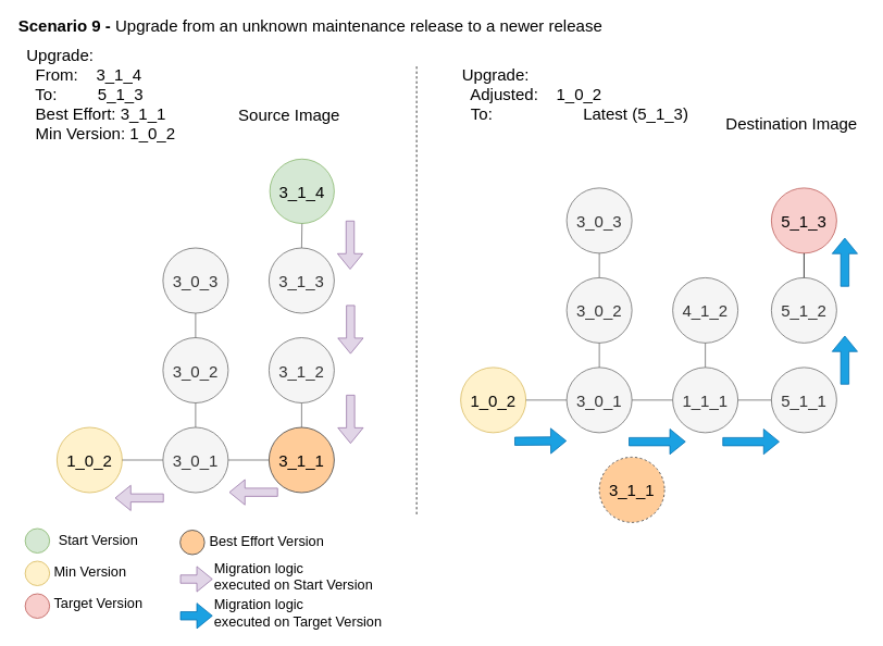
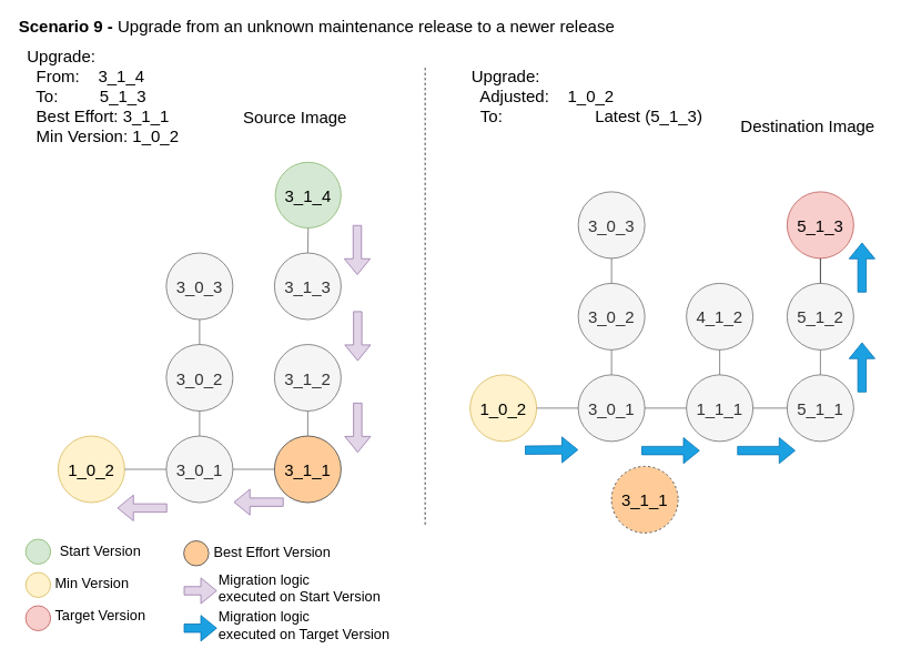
  <mxCell id="0" />
  <mxCell id="1" parent="0" />
  <mxCell id="2" value="&lt;font style=&quot;font-size: 20px&quot;&gt;1_0_2&lt;/font&gt;" style="ellipse;whiteSpace=wrap;html=1;aspect=fixed;shadow=0;fillColor=#fff2cc;strokeColor=#d6b656;" parent="1" vertex="1"><mxGeometry x="69" y="523.5" width="80" height="80" as="geometry" /></mxCell>
  <mxCell id="3" value="&lt;font style=&quot;font-size: 20px&quot;&gt;3_0_1&lt;/font&gt;" style="ellipse;whiteSpace=wrap;html=1;aspect=fixed;shadow=0;fillColor=#f5f5f5;strokeColor=#666666;fontColor=#333333;" parent="1" vertex="1"><mxGeometry x="199" y="523.5" width="80" height="80" as="geometry" /></mxCell>
  <mxCell id="4" value="&lt;font style=&quot;font-size: 20px&quot;&gt;3_1_1&lt;/font&gt;" style="ellipse;whiteSpace=wrap;html=1;aspect=fixed;shadow=0;fillColor=#ffcc99;strokeColor=#36393d;" parent="1" vertex="1"><mxGeometry x="329" y="523.5" width="80" height="80" as="geometry" /></mxCell>
  <mxCell id="5" value="&lt;font style=&quot;font-size: 20px&quot;&gt;3_0_2&lt;/font&gt;" style="ellipse;whiteSpace=wrap;html=1;aspect=fixed;shadow=0;fillColor=#f5f5f5;strokeColor=#666666;fontColor=#333333;" parent="1" vertex="1"><mxGeometry x="199" y="413.5" width="80" height="80" as="geometry" /></mxCell>
  <mxCell id="6" value="&lt;font style=&quot;font-size: 20px&quot;&gt;3_0_3&lt;/font&gt;" style="ellipse;whiteSpace=wrap;html=1;aspect=fixed;shadow=0;fillColor=#f5f5f5;strokeColor=#666666;fontColor=#333333;" parent="1" vertex="1"><mxGeometry x="199" y="303.5" width="80" height="80" as="geometry" /></mxCell>
  <mxCell id="7" value="&lt;font style=&quot;font-size: 20px&quot;&gt;3_1_2&lt;/font&gt;" style="ellipse;whiteSpace=wrap;html=1;aspect=fixed;shadow=0;fillColor=#f5f5f5;strokeColor=#666666;fontColor=#333333;" parent="1" vertex="1"><mxGeometry x="329" y="413.5" width="80" height="80" as="geometry" /></mxCell>
  <mxCell id="8" value="&lt;font style=&quot;font-size: 20px&quot;&gt;3_1_3&lt;/font&gt;" style="ellipse;whiteSpace=wrap;html=1;aspect=fixed;shadow=0;fillColor=#f5f5f5;strokeColor=#666666;fontColor=#333333;" parent="1" vertex="1"><mxGeometry x="329" y="303.5" width="80" height="80" as="geometry" /></mxCell>
  <mxCell id="9" value="&lt;font style=&quot;font-size: 20px&quot;&gt;3_1_4&lt;/font&gt;" style="ellipse;whiteSpace=wrap;html=1;aspect=fixed;shadow=0;fillColor=#d5e8d4;strokeColor=#82b366;" parent="1" vertex="1"><mxGeometry x="330" y="194.5" width="79" height="79" as="geometry" /></mxCell>
  <mxCell id="10" value="" style="endArrow=none;html=1;entryX=0;entryY=0.5;entryDx=0;entryDy=0;exitX=1;exitY=0.5;exitDx=0;exitDy=0;fillColor=#f5f5f5;strokeColor=#666666;" parent="1" source="2" target="3" edge="1"><mxGeometry width="50" height="50" relative="1" as="geometry"><mxPoint x="69" y="673.5" as="sourcePoint" /><mxPoint x="119" y="623.5" as="targetPoint" /></mxGeometry></mxCell>
  <mxCell id="11" value="" style="endArrow=none;html=1;entryX=0;entryY=0.5;entryDx=0;entryDy=0;exitX=1;exitY=0.5;exitDx=0;exitDy=0;fillColor=#f5f5f5;strokeColor=#666666;" parent="1" source="3" target="4" edge="1"><mxGeometry width="50" height="50" relative="1" as="geometry"><mxPoint x="344" y="643.5" as="sourcePoint" /><mxPoint x="394" y="643.5" as="targetPoint" /></mxGeometry></mxCell>
  <mxCell id="12" value="" style="endArrow=none;html=1;entryX=0.5;entryY=0;entryDx=0;entryDy=0;exitX=0.5;exitY=1;exitDx=0;exitDy=0;fillColor=#f5f5f5;strokeColor=#666666;" parent="1" source="5" target="3" edge="1"><mxGeometry width="50" height="50" relative="1" as="geometry"><mxPoint x="269" y="503.5" as="sourcePoint" /><mxPoint x="319" y="503.5" as="targetPoint" /></mxGeometry></mxCell>
  <mxCell id="13" value="" style="endArrow=none;html=1;entryX=0.5;entryY=1;entryDx=0;entryDy=0;exitX=0.5;exitY=0;exitDx=0;exitDy=0;fillColor=#f5f5f5;strokeColor=#666666;" parent="1" source="5" target="6" edge="1"><mxGeometry width="50" height="50" relative="1" as="geometry"><mxPoint x="129" y="433.5" as="sourcePoint" /><mxPoint x="179" y="433.5" as="targetPoint" /></mxGeometry></mxCell>
  <mxCell id="14" value="" style="endArrow=none;html=1;entryX=0.5;entryY=0;entryDx=0;entryDy=0;exitX=0.5;exitY=1;exitDx=0;exitDy=0;fillColor=#f5f5f5;strokeColor=#666666;" parent="1" source="9" target="8" edge="1"><mxGeometry width="50" height="50" relative="1" as="geometry"><mxPoint x="459" y="293.5" as="sourcePoint" /><mxPoint x="509" y="293.5" as="targetPoint" /></mxGeometry></mxCell>
  <mxCell id="15" value="" style="endArrow=none;html=1;entryX=0.5;entryY=0;entryDx=0;entryDy=0;exitX=0.5;exitY=1;exitDx=0;exitDy=0;fillColor=#f5f5f5;strokeColor=#666666;" parent="1" source="7" target="4" edge="1"><mxGeometry width="50" height="50" relative="1" as="geometry"><mxPoint x="249" y="663.5" as="sourcePoint" /><mxPoint x="299" y="663.5" as="targetPoint" /></mxGeometry></mxCell>
  <mxCell id="16" value="" style="shape=flexArrow;endArrow=classic;html=1;fillColor=#e1d5e7;strokeColor=#9673a6;" parent="1" edge="1"><mxGeometry width="50" height="50" relative="1" as="geometry"><mxPoint x="428.5" y="270" as="sourcePoint" /><mxPoint x="428.5" y="330" as="targetPoint" /></mxGeometry></mxCell>
  <mxCell id="17" value="&lt;font style=&quot;font-size: 20px&quot;&gt;Upgrade:&lt;br&gt;&amp;nbsp; From:&amp;nbsp; &amp;nbsp; 3_1_4&lt;br&gt;&amp;nbsp; To:&amp;nbsp; &amp;nbsp; &amp;nbsp; &amp;nbsp; &amp;nbsp;5_1_3&lt;br&gt;&amp;nbsp; Best Effort: 3_1_1&lt;br&gt;&amp;nbsp; Min Version: 1_0_2&lt;br&gt;&lt;/font&gt;" style="text;html=1;strokeColor=none;fillColor=none;align=left;verticalAlign=middle;whiteSpace=wrap;rounded=0;shadow=0;" parent="1" vertex="1"><mxGeometry x="30" y="70" width="250" height="90" as="geometry" /></mxCell>
  <mxCell id="18" value="" style="shape=flexArrow;endArrow=classic;html=1;fillColor=#e1d5e7;strokeColor=#9673a6;" parent="1" edge="1"><mxGeometry width="50" height="50" relative="1" as="geometry"><mxPoint x="429" y="373.5" as="sourcePoint" /><mxPoint x="429" y="433.5" as="targetPoint" /></mxGeometry></mxCell>
  <mxCell id="19" value="" style="shape=flexArrow;endArrow=classic;html=1;fillColor=#e1d5e7;strokeColor=#9673a6;" parent="1" edge="1"><mxGeometry width="50" height="50" relative="1" as="geometry"><mxPoint x="429" y="483.5" as="sourcePoint" /><mxPoint x="429" y="543.5" as="targetPoint" /></mxGeometry></mxCell>
  <mxCell id="20" value="&lt;font style=&quot;font-size: 20px&quot;&gt;1_0_2&lt;/font&gt;" style="ellipse;whiteSpace=wrap;html=1;aspect=fixed;shadow=0;fillColor=#fff2cc;strokeColor=#d6b656;" parent="1" vertex="1"><mxGeometry x="564" y="450" width="80" height="80" as="geometry" /></mxCell>
  <mxCell id="21" value="&lt;font style=&quot;font-size: 20px&quot;&gt;3_0_1&lt;/font&gt;" style="ellipse;whiteSpace=wrap;html=1;aspect=fixed;shadow=0;fillColor=#f5f5f5;strokeColor=#666666;fontColor=#333333;" parent="1" vertex="1"><mxGeometry x="694" y="450" width="80" height="80" as="geometry" /></mxCell>
  <mxCell id="22" value="&lt;font style=&quot;font-size: 20px&quot;&gt;1_1_1&lt;/font&gt;" style="ellipse;whiteSpace=wrap;html=1;aspect=fixed;shadow=0;fillColor=#f5f5f5;strokeColor=#666666;fontColor=#333333;" parent="1" vertex="1"><mxGeometry x="824" y="450" width="80" height="80" as="geometry" /></mxCell>
  <mxCell id="23" value="&lt;font style=&quot;font-size: 20px&quot;&gt;3_0_2&lt;/font&gt;" style="ellipse;whiteSpace=wrap;html=1;aspect=fixed;shadow=0;fillColor=#f5f5f5;strokeColor=#666666;fontColor=#333333;" parent="1" vertex="1"><mxGeometry x="694" y="340" width="80" height="80" as="geometry" /></mxCell>
  <mxCell id="24" value="&lt;font style=&quot;font-size: 20px&quot;&gt;3_0_3&lt;/font&gt;" style="ellipse;whiteSpace=wrap;html=1;aspect=fixed;shadow=0;fillColor=#f5f5f5;strokeColor=#666666;fontColor=#333333;" parent="1" vertex="1"><mxGeometry x="694" y="230" width="80" height="80" as="geometry" /></mxCell>
  <mxCell id="25" value="&lt;font style=&quot;font-size: 20px&quot;&gt;4_1_2&lt;/font&gt;" style="ellipse;whiteSpace=wrap;html=1;aspect=fixed;shadow=0;fillColor=#f5f5f5;strokeColor=#666666;fontColor=#333333;" parent="1" vertex="1"><mxGeometry x="824" y="340" width="80" height="80" as="geometry" /></mxCell>
  <mxCell id="26" value="" style="endArrow=none;html=1;entryX=0;entryY=0.5;entryDx=0;entryDy=0;exitX=1;exitY=0.5;exitDx=0;exitDy=0;fillColor=#f5f5f5;strokeColor=#666666;" parent="1" source="20" target="21" edge="1"><mxGeometry width="50" height="50" relative="1" as="geometry"><mxPoint x="564" y="600" as="sourcePoint" /><mxPoint x="614" y="550" as="targetPoint" /></mxGeometry></mxCell>
  <mxCell id="27" value="" style="endArrow=none;html=1;entryX=0;entryY=0.5;entryDx=0;entryDy=0;exitX=1;exitY=0.5;exitDx=0;exitDy=0;fillColor=#f5f5f5;strokeColor=#666666;" parent="1" source="21" target="22" edge="1"><mxGeometry width="50" height="50" relative="1" as="geometry"><mxPoint x="839" y="570" as="sourcePoint" /><mxPoint x="889" y="570" as="targetPoint" /></mxGeometry></mxCell>
  <mxCell id="28" value="" style="endArrow=none;html=1;entryX=0.5;entryY=0;entryDx=0;entryDy=0;exitX=0.5;exitY=1;exitDx=0;exitDy=0;fillColor=#f5f5f5;strokeColor=#666666;" parent="1" source="23" target="21" edge="1"><mxGeometry width="50" height="50" relative="1" as="geometry"><mxPoint x="764" y="430" as="sourcePoint" /><mxPoint x="814" y="430" as="targetPoint" /></mxGeometry></mxCell>
  <mxCell id="29" value="" style="endArrow=none;html=1;entryX=0.5;entryY=1;entryDx=0;entryDy=0;exitX=0.5;exitY=0;exitDx=0;exitDy=0;fillColor=#f5f5f5;strokeColor=#666666;" parent="1" source="23" target="24" edge="1"><mxGeometry width="50" height="50" relative="1" as="geometry"><mxPoint x="624" y="360" as="sourcePoint" /><mxPoint x="674" y="360" as="targetPoint" /></mxGeometry></mxCell>
  <mxCell id="30" value="" style="endArrow=none;html=1;entryX=0.5;entryY=0;entryDx=0;entryDy=0;exitX=0.5;exitY=1;exitDx=0;exitDy=0;fillColor=#f5f5f5;strokeColor=#666666;" parent="1" source="25" target="22" edge="1"><mxGeometry width="50" height="50" relative="1" as="geometry"><mxPoint x="744" y="590" as="sourcePoint" /><mxPoint x="794" y="590" as="targetPoint" /></mxGeometry></mxCell>
  <mxCell id="31" value="&lt;font style=&quot;font-size: 20px&quot;&gt;Upgrade:&lt;br&gt;&amp;nbsp; Adjusted:&amp;nbsp; &amp;nbsp; 1_0_2&lt;br&gt;&amp;nbsp; To:&amp;nbsp; &amp;nbsp; &amp;nbsp; &amp;nbsp; &amp;nbsp; &amp;nbsp; &amp;nbsp; &amp;nbsp; &amp;nbsp; &amp;nbsp; Latest (5_1_3)&lt;br&gt;&lt;/font&gt;" style="text;html=1;strokeColor=none;fillColor=none;align=left;verticalAlign=middle;whiteSpace=wrap;rounded=0;shadow=0;" parent="1" vertex="1"><mxGeometry x="564" y="70" width="286" height="90" as="geometry" /></mxCell>
  <mxCell id="32" value="" style="shape=flexArrow;endArrow=classic;html=1;fillColor=#1ba1e2;strokeColor=#006EAF;" parent="1" edge="1"><mxGeometry width="50" height="50" relative="1" as="geometry"><mxPoint x="630" y="540.5" as="sourcePoint" /><mxPoint x="694" y="540" as="targetPoint" /></mxGeometry></mxCell>
  <mxCell id="33" value="&lt;font style=&quot;font-size: 20px&quot;&gt;5_1_1&lt;/font&gt;" style="ellipse;whiteSpace=wrap;html=1;aspect=fixed;shadow=0;fillColor=#f5f5f5;strokeColor=#666666;fontColor=#333333;" parent="1" vertex="1"><mxGeometry x="945" y="450" width="80" height="80" as="geometry" /></mxCell>
  <mxCell id="34" value="" style="endArrow=none;html=1;entryX=0;entryY=0.5;entryDx=0;entryDy=0;exitX=1;exitY=0.5;exitDx=0;exitDy=0;fillColor=#f5f5f5;strokeColor=#666666;" parent="1" source="22" target="33" edge="1"><mxGeometry width="50" height="50" relative="1" as="geometry"><mxPoint x="879" y="621" as="sourcePoint" /><mxPoint x="929" y="621" as="targetPoint" /></mxGeometry></mxCell>
  <mxCell id="35" value="&lt;font style=&quot;font-size: 20px&quot;&gt;3_1_1&lt;/font&gt;" style="ellipse;whiteSpace=wrap;html=1;aspect=fixed;shadow=0;fillColor=#ffcc99;strokeColor=#36393d;dashed=1;" parent="1" vertex="1"><mxGeometry x="734" y="560" width="80" height="80" as="geometry" /></mxCell>
  <mxCell id="36" value="" style="shape=flexArrow;endArrow=classic;html=1;fillColor=#1ba1e2;strokeColor=#006EAF;" parent="1" edge="1"><mxGeometry width="50" height="50" relative="1" as="geometry"><mxPoint x="885" y="541" as="sourcePoint" /><mxPoint x="955" y="541" as="targetPoint" /></mxGeometry></mxCell>
  <mxCell id="37" value="&lt;font style=&quot;font-size: 20px&quot;&gt;5_1_2&lt;/font&gt;" style="ellipse;whiteSpace=wrap;html=1;aspect=fixed;shadow=0;fillColor=#f5f5f5;strokeColor=#666666;fontColor=#333333;" parent="1" vertex="1"><mxGeometry x="945" y="340" width="80" height="80" as="geometry" /></mxCell>
+ <mxCell id="38" value="" style="endArrow=none;html=1;entryX=0.5;entryY=0;entryDx=0;entryDy=0;exitX=0.5;exitY=1;exitDx=0;exitDy=0;fillColor=#f5f5f5;strokeColor=#666666;" parent="1" source="37" target="33" edge="1"><mxGeometry width="50" height="50" relative="1" as="geometry"><mxPoint x="874" y="430" as="sourcePoint" /><mxPoint x="874" y="460" as="targetPoint" /></mxGeometry></mxCell>
  <mxCell id="39" value="&lt;font style=&quot;font-size: 20px&quot;&gt;5_1_3&lt;/font&gt;" style="ellipse;whiteSpace=wrap;html=1;aspect=fixed;shadow=0;fillColor=#f8cecc;strokeColor=#b85450;" parent="1" vertex="1"><mxGeometry x="945" y="230" width="80" height="80" as="geometry" /></mxCell>
  <mxCell id="40" value="" style="shape=flexArrow;endArrow=classic;html=1;fillColor=#1ba1e2;strokeColor=#006EAF;" parent="1" edge="1"><mxGeometry width="50" height="50" relative="1" as="geometry"><mxPoint x="1035" y="471" as="sourcePoint" /><mxPoint x="1035" y="411" as="targetPoint" /></mxGeometry></mxCell>
  <mxCell id="41" value="" style="shape=flexArrow;endArrow=classic;html=1;fillColor=#1ba1e2;strokeColor=#006EAF;" parent="1" edge="1"><mxGeometry width="50" height="50" relative="1" as="geometry"><mxPoint x="1035" y="351" as="sourcePoint" /><mxPoint x="1035" y="291" as="targetPoint" /></mxGeometry></mxCell>
  <mxCell id="42" value="" style="endArrow=none;dashed=1;html=1;" parent="1" edge="1"><mxGeometry width="50" height="50" relative="1" as="geometry"><mxPoint x="510" y="630" as="sourcePoint" /><mxPoint x="510" y="80" as="targetPoint" /></mxGeometry></mxCell>
  <mxCell id="43" value="&lt;font style=&quot;font-size: 20px&quot;&gt;Source Image&lt;/font&gt;" style="text;html=1;strokeColor=none;fillColor=none;align=center;verticalAlign=middle;whiteSpace=wrap;rounded=0;shadow=0;dashed=1;" parent="1" vertex="1"><mxGeometry x="279" y="130" width="150" height="20" as="geometry" /></mxCell>
  <mxCell id="44" value="&lt;font style=&quot;font-size: 20px&quot;&gt;Destination Image&lt;/font&gt;" style="text;html=1;strokeColor=none;fillColor=none;align=center;verticalAlign=middle;whiteSpace=wrap;rounded=0;shadow=0;dashed=1;" parent="1" vertex="1"><mxGeometry x="880" y="140" width="180" height="20" as="geometry" /></mxCell>
  <mxCell id="45" value="" style="endArrow=none;html=1;entryX=0.5;entryY=1;entryDx=0;entryDy=0;exitX=0.5;exitY=0;exitDx=0;exitDy=0;" parent="1" source="37" target="39" edge="1"><mxGeometry width="50" height="50" relative="1" as="geometry"><mxPoint x="30" y="801" as="sourcePoint" /><mxPoint x="80" y="751" as="targetPoint" /></mxGeometry></mxCell>
  <mxCell id="46" value="" style="shape=flexArrow;endArrow=classic;html=1;fillColor=#1ba1e2;strokeColor=#006EAF;" parent="1" edge="1"><mxGeometry width="50" height="50" relative="1" as="geometry"><mxPoint x="770" y="541" as="sourcePoint" /><mxPoint x="840" y="541" as="targetPoint" /></mxGeometry></mxCell>
  <mxCell id="47" value="" style="ellipse;whiteSpace=wrap;html=1;aspect=fixed;fillColor=#d5e8d4;strokeColor=#82b366;" parent="1" vertex="1"><mxGeometry x="30" y="647.5" width="30" height="30" as="geometry" /></mxCell>
  <mxCell id="48" value="Start Version" style="text;html=1;strokeColor=none;fillColor=none;align=center;verticalAlign=middle;whiteSpace=wrap;rounded=0;fontSize=17;" parent="1" vertex="1"><mxGeometry x="70" y="645.5" width="100" height="35" as="geometry" /></mxCell>
  <mxCell id="49" value="" style="ellipse;whiteSpace=wrap;html=1;aspect=fixed;fillColor=#fff2cc;strokeColor=#d6b656;" parent="1" vertex="1"><mxGeometry x="30" y="687.5" width="30" height="30" as="geometry" /></mxCell>
  <mxCell id="50" value="Min Version" style="text;html=1;strokeColor=none;fillColor=none;align=center;verticalAlign=middle;whiteSpace=wrap;rounded=0;fontSize=17;" parent="1" vertex="1"><mxGeometry x="60" y="683" width="100" height="35" as="geometry" /></mxCell>
  <mxCell id="51" value="" style="ellipse;whiteSpace=wrap;html=1;aspect=fixed;fillColor=#f8cecc;strokeColor=#b85450;" parent="1" vertex="1"><mxGeometry x="30" y="727.5" width="30" height="30" as="geometry" /></mxCell>
  <mxCell id="52" value="Target Version" style="text;html=1;strokeColor=none;fillColor=none;align=center;verticalAlign=middle;whiteSpace=wrap;rounded=0;fontSize=17;" parent="1" vertex="1"><mxGeometry x="60" y="722.5" width="120" height="35" as="geometry" /></mxCell>
  <mxCell id="53" value="" style="shape=flexArrow;endArrow=classic;html=1;fillColor=#e1d5e7;strokeColor=#9673a6;" parent="1" edge="1"><mxGeometry width="50" height="50" relative="1" as="geometry"><mxPoint x="220" y="709.5" as="sourcePoint" /><mxPoint x="260" y="709.5" as="targetPoint" /></mxGeometry></mxCell>
  <mxCell id="54" value="Migration logic &lt;br&gt;executed on Start Version" style="text;html=1;strokeColor=none;fillColor=none;align=left;verticalAlign=middle;whiteSpace=wrap;rounded=0;fontSize=17;" parent="1" vertex="1"><mxGeometry x="260" y="689.5" width="310" height="35" as="geometry" /></mxCell>
  <mxCell id="55" value="" style="shape=flexArrow;endArrow=classic;html=1;fillColor=#1ba1e2;strokeColor=#006EAF;" parent="1" edge="1"><mxGeometry width="50" height="50" relative="1" as="geometry"><mxPoint x="220" y="754.5" as="sourcePoint" /><mxPoint x="260" y="754.5" as="targetPoint" /></mxGeometry></mxCell>
  <mxCell id="56" value="Migration logic &lt;br&gt;executed on Target Version" style="text;html=1;strokeColor=none;fillColor=none;align=left;verticalAlign=middle;whiteSpace=wrap;rounded=0;fontSize=17;" parent="1" vertex="1"><mxGeometry x="260" y="734.5" width="310" height="35" as="geometry" /></mxCell>
  <mxCell id="57" value="" style="ellipse;whiteSpace=wrap;html=1;aspect=fixed;fillColor=#ffcc99;strokeColor=#36393d;" parent="1" vertex="1"><mxGeometry x="220" y="649.5" width="30" height="30" as="geometry" /></mxCell>
  <mxCell id="58" value="Best Effort Version" style="text;html=1;strokeColor=none;fillColor=none;align=center;verticalAlign=middle;whiteSpace=wrap;rounded=0;fontSize=17;" parent="1" vertex="1"><mxGeometry x="253" y="646" width="147" height="35" as="geometry" /></mxCell>
  <mxCell id="59" value="&lt;font style=&quot;font-size: 20px&quot;&gt;&lt;b&gt;Scenario 9 - &lt;/b&gt;Upgrade from an unknown maintenance release to a newer release&lt;/font&gt;" style="text;html=1;strokeColor=none;fillColor=none;align=left;verticalAlign=middle;whiteSpace=wrap;rounded=0;" parent="1" vertex="1"><mxGeometry x="20" y="20" width="910" height="20" as="geometry" /></mxCell>
  <mxCell id="60" value="" style="shape=flexArrow;endArrow=classic;html=1;fillColor=#e1d5e7;strokeColor=#9673a6;" parent="1" edge="1"><mxGeometry width="50" height="50" relative="1" as="geometry"><mxPoint x="340" y="603" as="sourcePoint" /><mxPoint x="280" y="603" as="targetPoint" /></mxGeometry></mxCell>
  <mxCell id="61" value="" style="shape=flexArrow;endArrow=classic;html=1;fillColor=#e1d5e7;strokeColor=#9673a6;" parent="1" edge="1"><mxGeometry width="50" height="50" relative="1" as="geometry"><mxPoint x="200" y="610" as="sourcePoint" /><mxPoint x="140" y="610" as="targetPoint" /></mxGeometry></mxCell>
